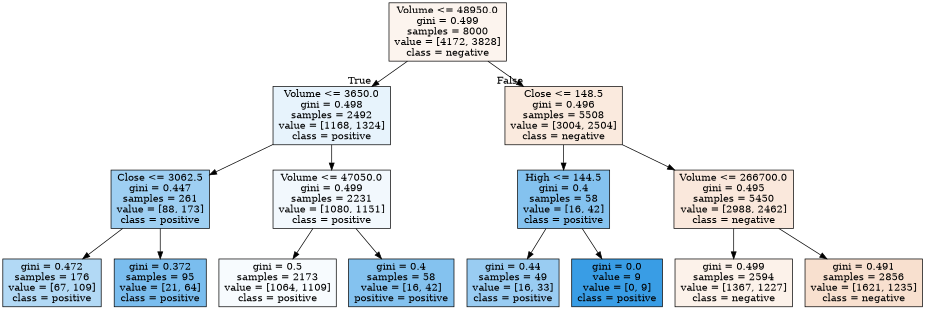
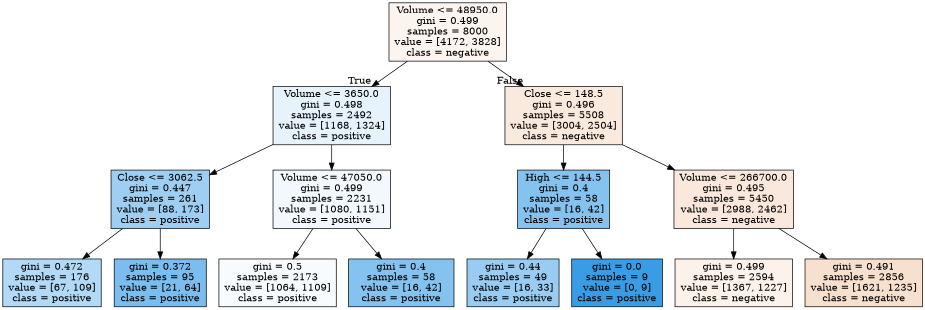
  digraph {
    ranksep=equally
    splines=polyline
    node [color=black fillcolor="#399de59e" shape=box style=filled]
    n1 [fillcolor="#e5813915" label="Volume <= 48950.0\ngini = 0.499\nsamples = 8000\nvalue = [4172, 3828]\nclass = negative"]
    n2 [fillcolor="#399de51e" label="Volume <= 3650.0\ngini = 0.498\nsamples = 2492\nvalue = [1168, 1324]\nclass = positive"]
    n3 [fillcolor="#e581392a" label="Close <= 148.5\ngini = 0.496\nsamples = 5508\nvalue = [3004, 2504]\nclass = negative"]
    n4 [fillcolor="#399de57d" label="Close <= 3062.5\ngini = 0.447\nsamples = 261\nvalue = [88, 173]\nclass = positive"]
    n5 [fillcolor="#399de510" label="Volume <= 47050.0\ngini = 0.499\nsamples = 2231\nvalue = [1080, 1151]\nclass = positive"]
    n6 [label="High <= 144.5\ngini = 0.4\nsamples = 58\nvalue = [16, 42]\nclass = positive"]
    n7 [fillcolor="#e581392d" label="Volume <= 266700.0\ngini = 0.495\nsamples = 5450\nvalue = [2988, 2462]\nclass = negative"]
    n8 [fillcolor="#399de562" label="gini = 0.472\nsamples = 176\nvalue = [67, 109]\nclass = positive"]
    n9 [fillcolor="#399de5ab" label="gini = 0.372\nsamples = 95\nvalue = [21, 64]\nclass = positive"]
    n10 [fillcolor="#399de50a" label="gini = 0.5\nsamples = 2173\nvalue = [1064, 1109]\nclass = positive"]
-   n11 [label="gini = 0.4\nsamples = 58\nvalue = [16, 42]\npositive = positive"]
+   n11 [label="gini = 0.4\nsamples = 58\nvalue = [16, 42]\nclass = positive"]
    n12 [fillcolor="#399de583" label="gini = 0.44\nsamples = 49\nvalue = [16, 33]\nclass = positive"]
-   n13 [fillcolor="#399de5ff" label="gini = 0.0\nvalue = 9\nvalue = [0, 9]\nclass = positive"]
+   n13 [fillcolor="#399de5ff" label="gini = 0.0\nsamples = 9\nvalue = [0, 9]\nclass = positive"]
    n14 [fillcolor="#e581391a" label="gini = 0.499\nsamples = 2594\nvalue = [1367, 1227]\nclass = negative"]
    n15 [fillcolor="#e581393d" label="gini = 0.491\nsamples = 2856\nvalue = [1621, 1235]\nclass = negative"]
    subgraph sub_1 {
      rank=same
      n1
    }
    subgraph sub_2 {
      rank=same
      n2
      n3
    }
    subgraph sub_3 {
      rank=same
      n4
      n5
      n6
      n7
    }
    subgraph sub_4 {
      rank=same
      n8
      n9
      n10
      n11
      n12
      n13
      n14
      n15
    }
    n1 -> n2 [headlabel=True labelangle=45 labeldistance=2.5]
    n1 -> n3 [headlabel=False labelangle=-45 labeldistance=2.5]
    n2 -> n4
    n2 -> n5
    n3 -> n6
    n3 -> n7
    n4 -> n8
    n4 -> n9
    n5 -> n10
    n5 -> n11
    n6 -> n12
    n6 -> n13
    n7 -> n14
    n7 -> n15
  }
